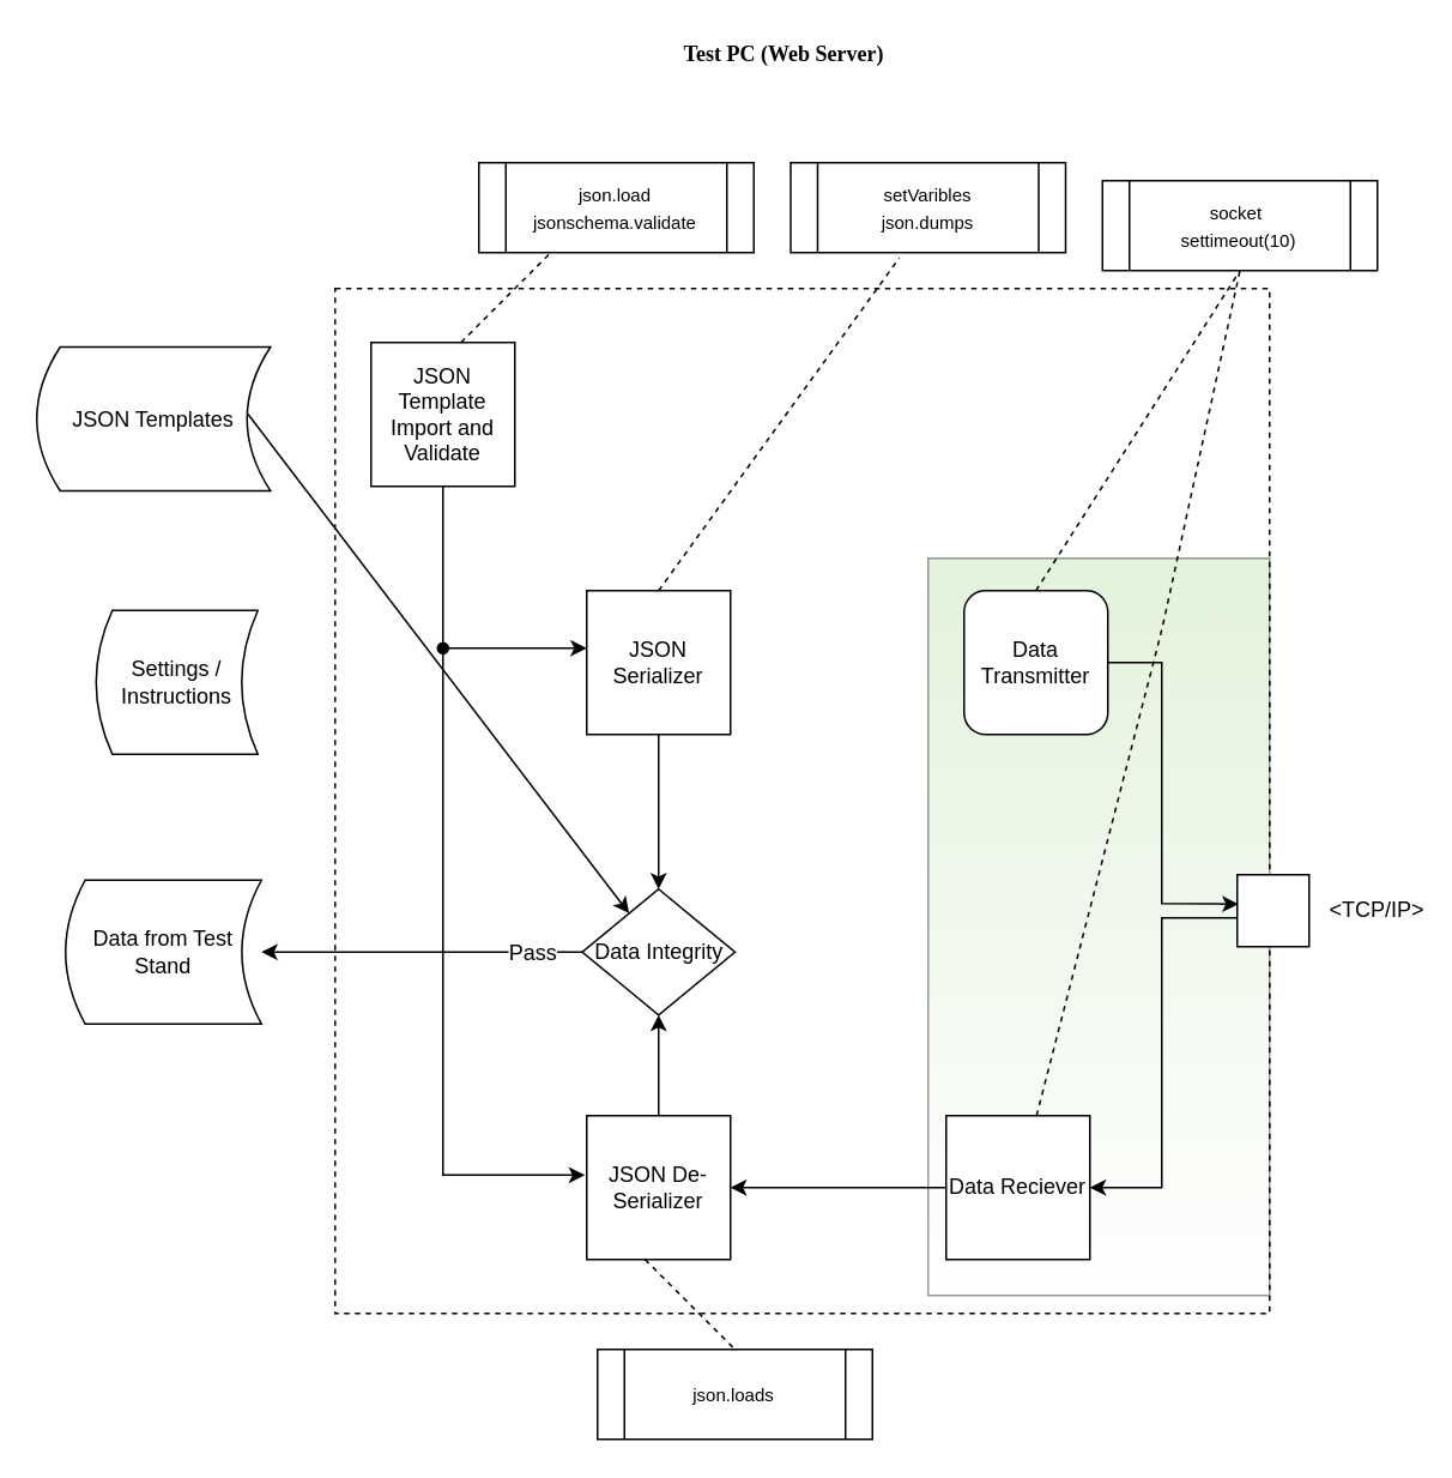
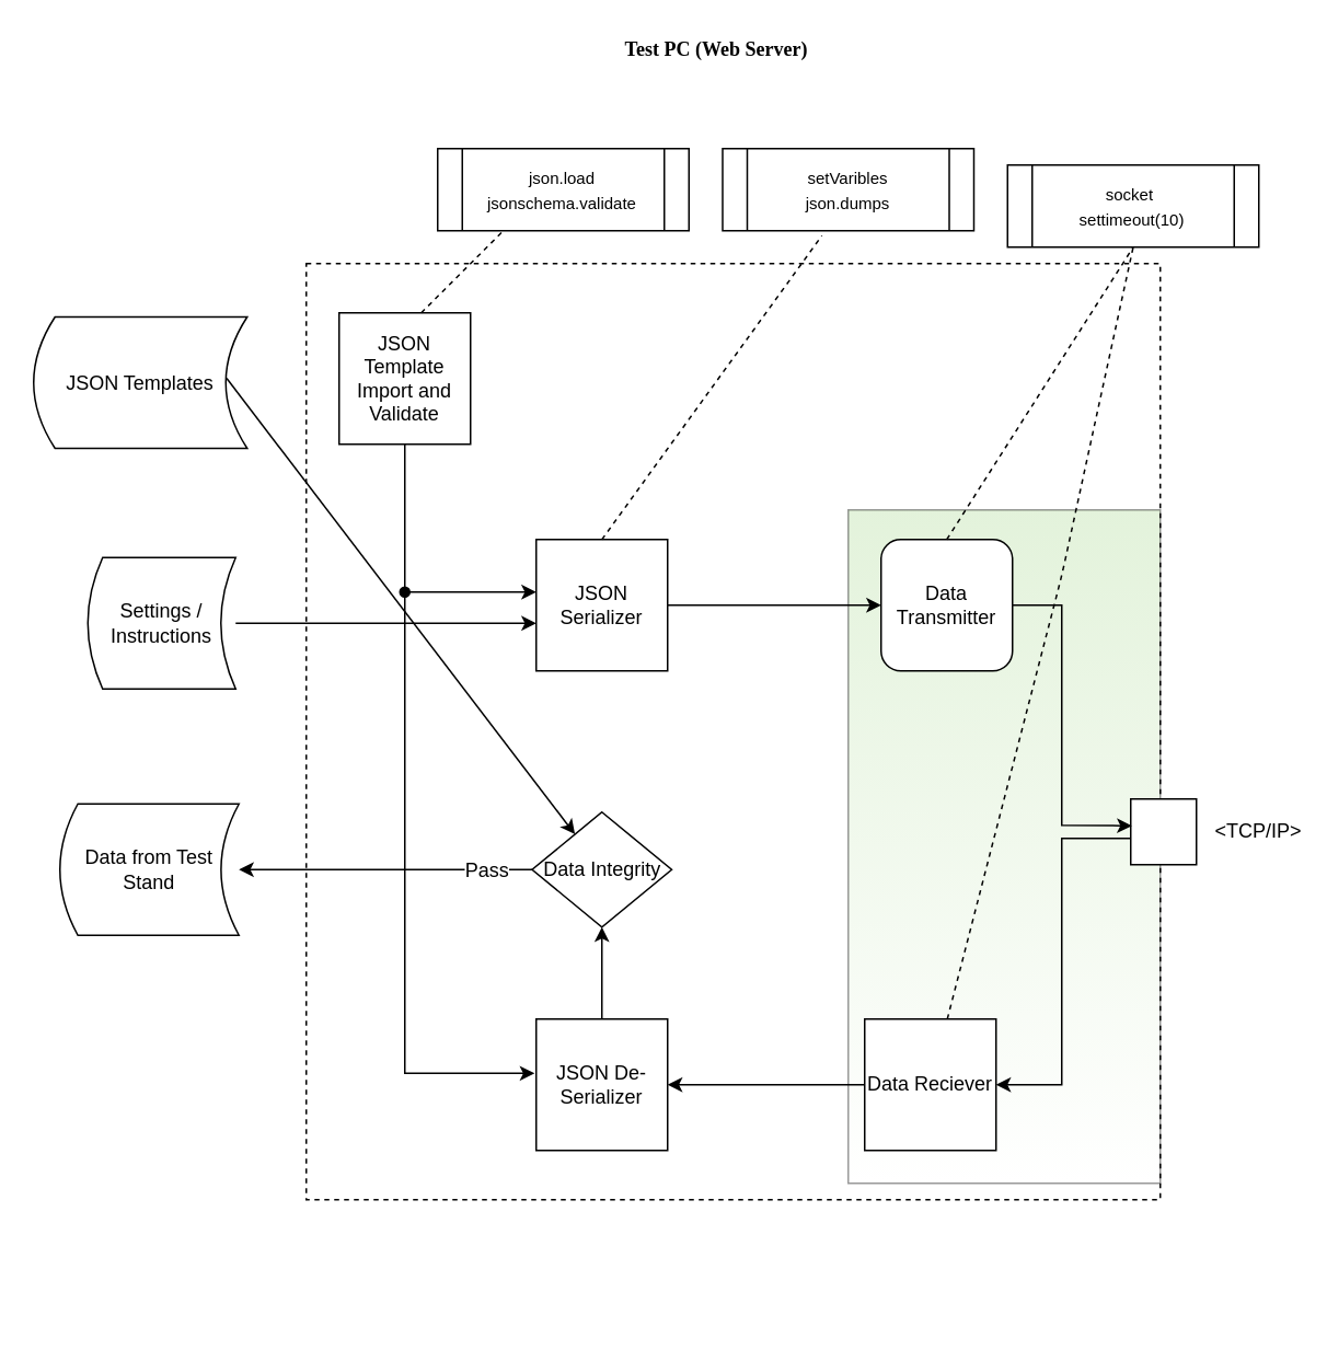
  <mxCell id="0" />
  <mxCell id="1" parent="0" />
  <mxCell id="2" value="" style="rounded=0;whiteSpace=wrap;html=1;fillColor=#B9E0A5;gradientColor=#ffffff;opacity=40;" vertex="1" parent="1"><mxGeometry x="516" y="310" width="190" height="410" as="geometry" /></mxCell>
  <mxCell id="3" value="" style="rounded=0;whiteSpace=wrap;html=1;fontSize=12;fillColor=none;dashed=1;align=center;" parent="1" vertex="1"><mxGeometry x="186" y="160" width="520" height="570" as="geometry" /></mxCell>
  <mxCell id="4" style="edgeStyle=orthogonalEdgeStyle;rounded=0;orthogonalLoop=1;jettySize=auto;html=1;entryX=-0.012;entryY=0.413;entryDx=0;entryDy=0;entryPerimeter=0;fontSize=8;startArrow=oval;startFill=1;" parent="1" target="11" edge="1"><mxGeometry relative="1" as="geometry"><mxPoint x="246" y="360" as="sourcePoint" /><Array as="points"><mxPoint x="246" y="653" /></Array></mxGeometry></mxCell>
  <mxCell id="5" value="JSON Templates" style="shape=dataStorage;whiteSpace=wrap;html=1;" parent="1" vertex="1"><mxGeometry x="20" y="192.5" width="130" height="80" as="geometry" /></mxCell>
- <mxCell id="6" style="edgeStyle=orthogonalEdgeStyle;rounded=0;orthogonalLoop=1;jettySize=auto;html=1;" parent="1" source="7" target="19" edge="1"><mxGeometry relative="1" as="geometry" /></mxCell>
+ <mxCell id="6" style="edgeStyle=orthogonalEdgeStyle;rounded=0;orthogonalLoop=1;jettySize=auto;html=1;" parent="1" source="7" target="8" edge="1"><mxGeometry relative="1" as="geometry" /></mxCell>
  <mxCell id="7" value="JSON Serializer" style="whiteSpace=wrap;html=1;aspect=fixed;" parent="1" vertex="1"><mxGeometry x="326" y="328" width="80" height="80" as="geometry" /></mxCell>
  <mxCell id="8" value="Data Transmitter" style="whiteSpace=wrap;html=1;aspect=fixed;rounded=1;" parent="1" vertex="1"><mxGeometry x="536" y="328" width="80" height="80" as="geometry" /></mxCell>
  <mxCell id="9" style="edgeStyle=orthogonalEdgeStyle;rounded=0;orthogonalLoop=1;jettySize=auto;html=1;exitX=0;exitY=0.5;exitDx=0;exitDy=0;entryX=1;entryY=0.5;entryDx=0;entryDy=0;fontSize=8;" parent="1" source="10" target="11" edge="1"><mxGeometry relative="1" as="geometry" /></mxCell>
  <mxCell id="10" value="Data Reciever" style="whiteSpace=wrap;html=1;aspect=fixed;" parent="1" vertex="1"><mxGeometry x="526" y="620" width="80" height="80" as="geometry" /></mxCell>
  <mxCell id="11" value="JSON De-Serializer" style="whiteSpace=wrap;html=1;aspect=fixed;" parent="1" vertex="1"><mxGeometry x="326" y="620" width="80" height="80" as="geometry" /></mxCell>
+ <mxCell id="12" style="edgeStyle=orthogonalEdgeStyle;rounded=0;orthogonalLoop=1;jettySize=auto;html=1;" parent="1" source="13" target="7" edge="1"><mxGeometry relative="1" as="geometry"><mxPoint x="325" y="379" as="targetPoint" /><Array as="points"><mxPoint x="280" y="379" /><mxPoint x="280" y="379" /></Array></mxGeometry></mxCell>
  <mxCell id="13" value="Settings / Instructions" style="shape=dataStorage;whiteSpace=wrap;html=1;" parent="1" vertex="1"><mxGeometry x="53" y="339" width="90" height="80" as="geometry" /></mxCell>
  <mxCell id="14" style="edgeStyle=orthogonalEdgeStyle;rounded=0;orthogonalLoop=1;jettySize=auto;html=1;fontSize=8;entryX=1;entryY=0.5;entryDx=0;entryDy=0;" parent="1" source="15" target="10" edge="1"><mxGeometry relative="1" as="geometry"><Array as="points"><mxPoint x="646" y="510" /><mxPoint x="646" y="660" /></Array></mxGeometry></mxCell>
  <mxCell id="15" value="" style="whiteSpace=wrap;html=1;aspect=fixed;fontSize=8;" parent="1" vertex="1"><mxGeometry x="688" y="486" width="40" height="40" as="geometry" /></mxCell>
  <mxCell id="16" value="Data from Test Stand" style="shape=dataStorage;whiteSpace=wrap;html=1;" parent="1" vertex="1"><mxGeometry x="36" y="489" width="109" height="80" as="geometry" /></mxCell>
  <mxCell id="17" style="edgeStyle=orthogonalEdgeStyle;rounded=0;orthogonalLoop=1;jettySize=auto;html=1;entryX=1;entryY=0.5;entryDx=0;entryDy=0;fontSize=12;" parent="1" source="19" target="16" edge="1"><mxGeometry relative="1" as="geometry" /></mxCell>
  <mxCell id="18" value="Pass" style="text;html=1;align=center;verticalAlign=middle;resizable=0;points=[];;labelBackgroundColor=#ffffff;fontSize=12;" parent="17" vertex="1" connectable="0"><mxGeometry x="-0.367" y="-1" relative="1" as="geometry"><mxPoint x="27.5" y="1" as="offset" /></mxGeometry></mxCell>
  <mxCell id="19" value="Data Integrity" style="rhombus;whiteSpace=wrap;html=1;fontSize=12;" parent="1" vertex="1"><mxGeometry x="323.5" y="494" width="85" height="70" as="geometry" /></mxCell>
  <mxCell id="20" value="" style="endArrow=classic;html=1;fontSize=12;exitX=0.5;exitY=0;exitDx=0;exitDy=0;" parent="1" source="11" target="19" edge="1"><mxGeometry width="50" height="50" relative="1" as="geometry"><mxPoint x="426" y="620" as="sourcePoint" /><mxPoint x="426" y="520" as="targetPoint" /></mxGeometry></mxCell>
  <mxCell id="21" value="&amp;lt;TCP/IP&amp;gt;" style="text;html=1;strokeColor=none;fillColor=none;align=center;verticalAlign=middle;whiteSpace=wrap;rounded=0;fontSize=12;" parent="1" vertex="1"><mxGeometry x="746" y="496" width="40" height="20" as="geometry" /></mxCell>
  <mxCell id="22" value="" style="endArrow=none;dashed=1;html=1;fontSize=12;exitX=0.5;exitY=0;exitDx=0;exitDy=0;entryX=0.5;entryY=1;entryDx=0;entryDy=0;" parent="1" source="8" target="34" edge="1"><mxGeometry width="50" height="50" relative="1" as="geometry"><mxPoint x="656" y="320" as="sourcePoint" /><mxPoint x="601" y="290" as="targetPoint" /></mxGeometry></mxCell>
  <mxCell id="23" value="&lt;span style=&quot;text-align: left ; background-color: rgb(255 , 255 , 255)&quot;&gt;&lt;b&gt;&lt;font face=&quot;Verdana&quot;&gt;Test PC (Web Server)&lt;/font&gt;&lt;/b&gt;&lt;/span&gt;" style="text;html=1;strokeColor=none;fillColor=none;align=center;verticalAlign=middle;whiteSpace=wrap;rounded=0;dashed=1;fontSize=12;" parent="1" vertex="1"><mxGeometry x="176" y="20" width="520" height="20" as="geometry" /></mxCell>
  <mxCell id="24" value="JSON Template Import and Validate" style="whiteSpace=wrap;html=1;aspect=fixed;" parent="1" vertex="1"><mxGeometry x="206" y="190" width="80" height="80" as="geometry" /></mxCell>
  <mxCell id="25" value="" style="endArrow=classic;html=1;fontSize=12;exitX=0.5;exitY=1;exitDx=0;exitDy=0;rounded=0;" parent="1" source="24" edge="1"><mxGeometry width="50" height="50" relative="1" as="geometry"><mxPoint x="266" y="340" as="sourcePoint" /><mxPoint x="326" y="360" as="targetPoint" /><Array as="points"><mxPoint x="246" y="360" /></Array></mxGeometry></mxCell>
  <mxCell id="26" value="" style="endArrow=classic;html=1;fontSize=12;exitX=0.904;exitY=0.467;exitDx=0;exitDy=0;exitPerimeter=0;" parent="1" source="5" target="19" edge="1"><mxGeometry width="50" height="50" relative="1" as="geometry"><mxPoint x="146" y="260" as="sourcePoint" /><mxPoint x="196" y="210" as="targetPoint" /></mxGeometry></mxCell>
  <mxCell id="27" value="" style="endArrow=classic;html=1;fontSize=12;entryX=0.017;entryY=0.408;entryDx=0;entryDy=0;entryPerimeter=0;exitX=1;exitY=0.5;exitDx=0;exitDy=0;rounded=0;" parent="1" source="8" target="15" edge="1"><mxGeometry width="50" height="50" relative="1" as="geometry"><mxPoint x="626" y="480" as="sourcePoint" /><mxPoint x="676" y="430" as="targetPoint" /><Array as="points"><mxPoint x="646" y="368" /><mxPoint x="646" y="502" /></Array></mxGeometry></mxCell>
  <mxCell id="28" value="&lt;font style=&quot;font-size: 10px&quot;&gt;json.load&lt;br&gt;jsonschema.validate&lt;/font&gt;" style="shape=process;whiteSpace=wrap;html=1;backgroundOutline=1;fontSize=12;" parent="1" vertex="1"><mxGeometry x="266" y="90" width="153" height="50" as="geometry" /></mxCell>
  <mxCell id="29" value="" style="endArrow=none;dashed=1;html=1;" parent="1" edge="1"><mxGeometry width="50" height="50" relative="1" as="geometry"><mxPoint x="256" y="190" as="sourcePoint" /><mxPoint x="306" y="140" as="targetPoint" /></mxGeometry></mxCell>
  <mxCell id="30" value="&lt;font style=&quot;font-size: 10px&quot;&gt;setVaribles&lt;br&gt;json.dumps&lt;/font&gt;" style="shape=process;whiteSpace=wrap;html=1;backgroundOutline=1;fontSize=12;" parent="1" vertex="1"><mxGeometry x="439.5" y="90" width="153" height="50" as="geometry" /></mxCell>
  <mxCell id="31" value="" style="endArrow=none;dashed=1;html=1;entryX=0.395;entryY=1.06;entryDx=0;entryDy=0;entryPerimeter=0;" parent="1" edge="1" target="30"><mxGeometry width="50" height="50" relative="1" as="geometry"><mxPoint x="366" y="328" as="sourcePoint" /><mxPoint x="416" y="278" as="targetPoint" /></mxGeometry></mxCell>
- <mxCell id="32" value="&lt;font style=&quot;font-size: 10px&quot;&gt;json.loads&lt;/font&gt;" style="shape=process;whiteSpace=wrap;html=1;backgroundOutline=1;fontSize=12;" parent="1" vertex="1"><mxGeometry x="332" y="750" width="153" height="50" as="geometry" /></mxCell>
- <mxCell id="33" value="" style="endArrow=none;dashed=1;html=1;entryX=0.5;entryY=0;entryDx=0;entryDy=0;exitX=0.406;exitY=1;exitDx=0;exitDy=0;exitPerimeter=0;" parent="1" source="11" target="32" edge="1"><mxGeometry width="50" height="50" relative="1" as="geometry"><mxPoint x="358.5" y="850" as="sourcePoint" /><mxPoint x="408.5" y="800" as="targetPoint" /></mxGeometry></mxCell>
  <mxCell id="34" value="&lt;span style=&quot;font-size: 10px&quot;&gt;socket&amp;nbsp;&lt;br&gt;settimeout(10)&lt;br&gt;&lt;/span&gt;" style="shape=process;whiteSpace=wrap;html=1;backgroundOutline=1;fontSize=12;" vertex="1" parent="1"><mxGeometry x="613" y="100" width="153" height="50" as="geometry" /></mxCell>
  <mxCell id="35" value="" style="endArrow=none;dashed=1;html=1;fontSize=12;entryX=0.5;entryY=1;entryDx=0;entryDy=0;" edge="1" parent="1" source="10" target="34"><mxGeometry width="50" height="50" relative="1" as="geometry"><mxPoint x="586" y="338" as="sourcePoint" /><mxPoint x="611" y="300" as="targetPoint" /><Array as="points"><mxPoint x="646" y="350" /></Array></mxGeometry></mxCell>
